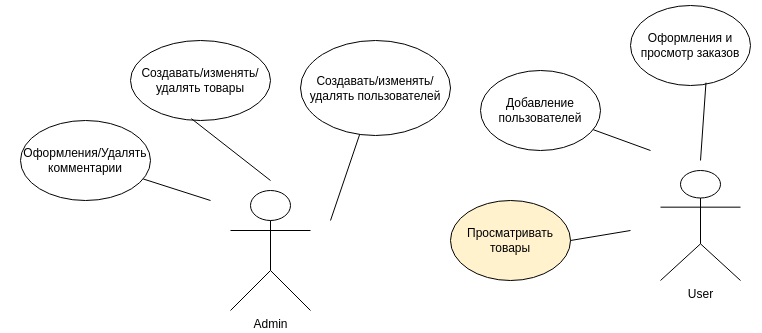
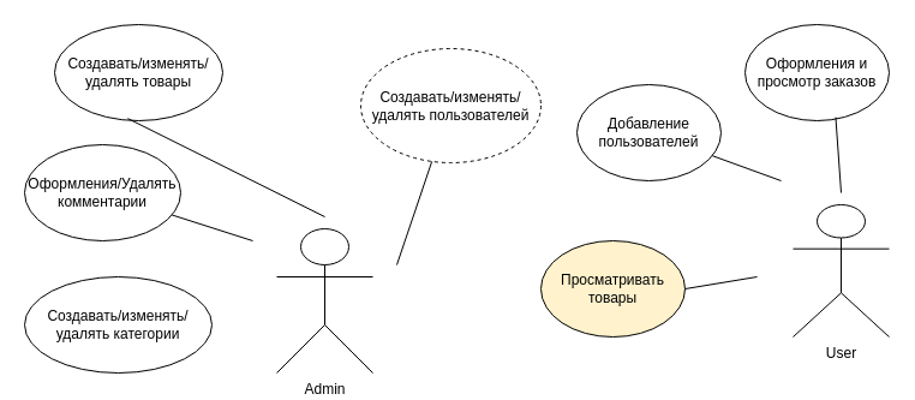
  <mxCell id="0" />
  <mxCell id="1" parent="0" />
  <mxCell id="2" value="Admin&lt;br&gt;" style="shape=umlActor;verticalLabelPosition=bottom;verticalAlign=top;html=1;outlineConnect=0;" vertex="1" parent="1"><mxGeometry x="230" y="190" width="80" height="120" as="geometry" /></mxCell>
- <mxCell id="3" value="Создавать/изменять/удалять товары" style="ellipse;whiteSpace=wrap;html=1;" vertex="1" parent="1"><mxGeometry x="130" y="40" width="140" height="80" as="geometry" /></mxCell>
- <mxCell id="4" value="Создавать/изменять/удалять пользователей" style="ellipse;whiteSpace=wrap;html=1;" vertex="1" parent="1"><mxGeometry x="300" y="40" width="150" height="95" as="geometry" /></mxCell>
+ <mxCell id="3" value="Создавать/изменять/удалять товары" style="ellipse;whiteSpace=wrap;html=1;" vertex="1" parent="1"><mxGeometry x="45" y="20" width="140" height="80" as="geometry" /></mxCell>
+ <mxCell id="4" value="Создавать/изменять/удалять пользователей" style="ellipse;whiteSpace=wrap;html=1;dashed=1;" vertex="1" parent="1"><mxGeometry x="300" y="40" width="150" height="95" as="geometry" /></mxCell>
  <mxCell id="5" value="Оформления/Удалять комментарии" style="ellipse;whiteSpace=wrap;html=1;" vertex="1" parent="1"><mxGeometry y="120" width="130" height="80" as="geometry" x="20" /></mxCell>
+ <mxCell id="6" value="Создавать/изменять/удалять категории" style="ellipse;whiteSpace=wrap;html=1;" vertex="1" parent="1"><mxGeometry y="230" width="156" height="80" as="geometry" x="20" /></mxCell>
  <mxCell id="7" value="" style="endArrow=none;html=1;rounded=0;" edge="1" parent="1" source="5"><mxGeometry width="50" height="50" relative="1" as="geometry"><mxPoint x="230" y="260" as="sourcePoint" /><mxPoint x="210" y="200" as="targetPoint" /></mxGeometry></mxCell>
  <mxCell id="8" value="" style="endArrow=none;html=1;rounded=0;exitX=0.435;exitY=0.977;exitDx=0;exitDy=0;exitPerimeter=0;" edge="1" parent="1" source="3"><mxGeometry width="50" height="50" relative="1" as="geometry"><mxPoint x="230" y="260" as="sourcePoint" /><mxPoint x="270" y="180" as="targetPoint" /></mxGeometry></mxCell>
  <mxCell id="9" value="" style="endArrow=none;html=1;rounded=0;" edge="1" parent="1" target="4"><mxGeometry width="50" height="50" relative="1" as="geometry"><mxPoint x="330" y="220" as="sourcePoint" /><mxPoint x="340" y="210" as="targetPoint" /></mxGeometry></mxCell>
  <mxCell id="10" value="User" style="shape=umlActor;verticalLabelPosition=bottom;verticalAlign=top;html=1;outlineConnect=0;" vertex="1" parent="1"><mxGeometry x="660" y="170" width="80" height="110" as="geometry" /></mxCell>
  <mxCell id="11" value="Просматривать товары" style="ellipse;whiteSpace=wrap;html=1;fillColor=#fff2cc;" vertex="1" parent="1"><mxGeometry x="450" y="200" width="120" height="80" as="geometry" /></mxCell>
  <mxCell id="12" value="Добавление пользователей" style="ellipse;whiteSpace=wrap;html=1;" vertex="1" parent="1"><mxGeometry x="480" y="70" width="120" height="80" as="geometry" /></mxCell>
- <mxCell id="13" value="Оформления и просмотр заказов" style="ellipse;whiteSpace=wrap;html=1;" vertex="1" parent="1"><mxGeometry x="630" y="5" width="120" height="80" as="geometry" /></mxCell>
+ <mxCell id="13" value="Оформления и просмотр заказов" style="ellipse;whiteSpace=wrap;html=1;" vertex="1" parent="1"><mxGeometry x="620" y="20" width="120" height="80" as="geometry" /></mxCell>
  <mxCell id="14" value="" style="endArrow=none;html=1;rounded=0;" edge="1" parent="1"><mxGeometry width="50" height="50" relative="1" as="geometry"><mxPoint x="570" y="240" as="sourcePoint" /><mxPoint x="630" y="230" as="targetPoint" /></mxGeometry></mxCell>
  <mxCell id="15" value="" style="endArrow=none;html=1;rounded=0;" edge="1" parent="1" source="12"><mxGeometry width="50" height="50" relative="1" as="geometry"><mxPoint x="580" y="190" as="sourcePoint" /><mxPoint x="650" y="150" as="targetPoint" /></mxGeometry></mxCell>
  <mxCell id="16" value="" style="endArrow=none;html=1;rounded=0;entryX=0.629;entryY=0.965;entryDx=0;entryDy=0;entryPerimeter=0;" edge="1" parent="1" target="13"><mxGeometry width="50" height="50" relative="1" as="geometry"><mxPoint x="700" y="160" as="sourcePoint" /><mxPoint x="750" y="110" as="targetPoint" /></mxGeometry></mxCell>
